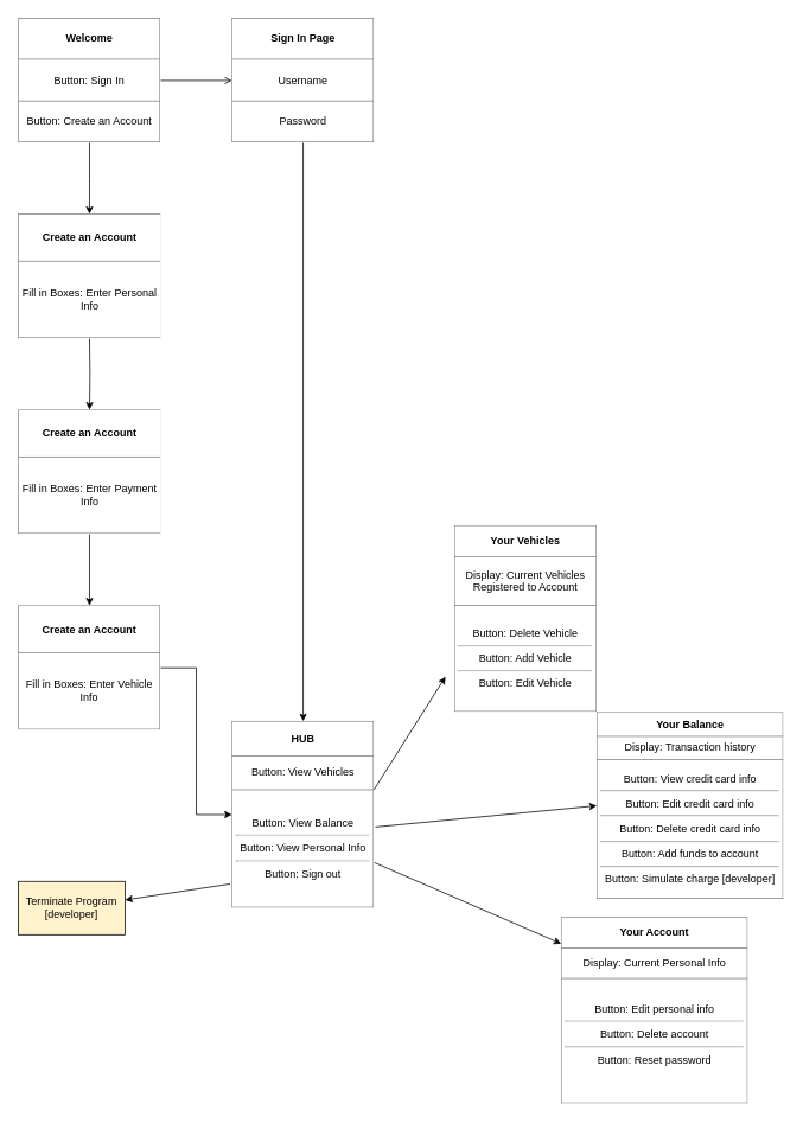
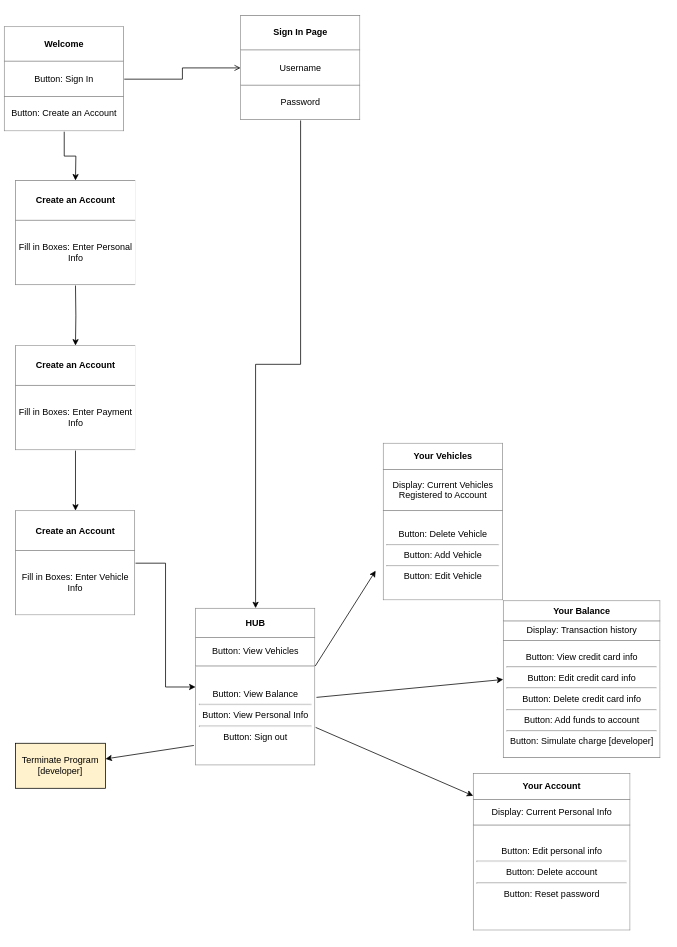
  <mxCell id="0" />
  <mxCell id="1" parent="0" />
  <mxCell id="2" value="" style="edgeStyle=orthogonalEdgeStyle;rounded=0;orthogonalLoop=1;jettySize=auto;html=1;endArrow=open;" parent="1" source="4" target="11" edge="1"><mxGeometry relative="1" as="geometry" /></mxCell>
  <mxCell id="3" value="" style="edgeStyle=orthogonalEdgeStyle;rounded=0;orthogonalLoop=1;jettySize=auto;html=1;" parent="1" source="4" edge="1"><mxGeometry relative="1" as="geometry"><mxPoint x="100" y="240" as="targetPoint" /></mxGeometry></mxCell>
- <mxCell id="4" value="&lt;table border=&quot;1&quot; width=&quot;100%&quot; cellpadding=&quot;4&quot; style=&quot;width: 100% ; height: 100% ; border-collapse: collapse&quot;&gt;&lt;tbody&gt;&lt;tr&gt;&lt;th align=&quot;center&quot;&gt;Welcome&lt;/th&gt;&lt;/tr&gt;&lt;tr&gt;&lt;td align=&quot;center&quot;&gt;Button: Sign In&lt;/td&gt;&lt;/tr&gt;&lt;tr&gt;&lt;td align=&quot;center&quot;&gt;Button: Create an Account&lt;/td&gt;&lt;/tr&gt;&lt;/tbody&gt;&lt;/table&gt;" style="text;html=1;strokeColor=none;fillColor=none;overflow=fill;" parent="1" vertex="1"><mxGeometry x="20" y="20" width="160" height="140" as="geometry" /></mxCell>
+ <mxCell id="4" value="&lt;table border=&quot;1&quot; width=&quot;100%&quot; cellpadding=&quot;4&quot; style=&quot;width: 100% ; height: 100% ; border-collapse: collapse&quot;&gt;&lt;tbody&gt;&lt;tr&gt;&lt;th align=&quot;center&quot;&gt;Welcome&lt;/th&gt;&lt;/tr&gt;&lt;tr&gt;&lt;td align=&quot;center&quot;&gt;Button: Sign In&lt;/td&gt;&lt;/tr&gt;&lt;tr&gt;&lt;td align=&quot;center&quot;&gt;Button: Create an Account&lt;/td&gt;&lt;/tr&gt;&lt;/tbody&gt;&lt;/table&gt;" style="text;html=1;strokeColor=none;fillColor=none;overflow=fill;" parent="1" vertex="1"><mxGeometry x="5" y="35" width="160" height="140" as="geometry" /></mxCell>
  <mxCell id="5" value="" style="edgeStyle=orthogonalEdgeStyle;rounded=0;orthogonalLoop=1;jettySize=auto;html=1;" parent="1" target="7" edge="1"><mxGeometry relative="1" as="geometry"><mxPoint x="100" y="380" as="sourcePoint" /></mxGeometry></mxCell>
  <mxCell id="6" value="" style="edgeStyle=orthogonalEdgeStyle;rounded=0;orthogonalLoop=1;jettySize=auto;html=1;" parent="1" source="7" target="9" edge="1"><mxGeometry relative="1" as="geometry" /></mxCell>
  <mxCell id="7" value="&lt;table border=&quot;1&quot; width=&quot;100%&quot; cellpadding=&quot;4&quot; style=&quot;width: 100% ; height: 100% ; border-collapse: collapse&quot;&gt;&lt;tbody&gt;&lt;tr&gt;&lt;th align=&quot;center&quot;&gt;Create an Account&lt;/th&gt;&lt;/tr&gt;&lt;tr&gt;&lt;td align=&quot;center&quot;&gt;Fill in Boxes: Enter Payment&lt;br&gt;Info&lt;/td&gt;&lt;/tr&gt;&lt;/tbody&gt;&lt;/table&gt;" style="text;html=1;strokeColor=none;fillColor=none;overflow=fill;" parent="1" vertex="1"><mxGeometry x="20" y="460" width="160" height="140" as="geometry" /></mxCell>
  <mxCell id="8" value="" style="edgeStyle=orthogonalEdgeStyle;rounded=0;orthogonalLoop=1;jettySize=auto;html=1;entryX=0;entryY=0.5;entryDx=0;entryDy=0;" parent="1" source="9" target="12" edge="1"><mxGeometry relative="1" as="geometry"><mxPoint x="100" y="900" as="targetPoint" /></mxGeometry></mxCell>
  <mxCell id="9" value="&lt;table border=&quot;1&quot; width=&quot;100%&quot; cellpadding=&quot;4&quot; style=&quot;width: 100% ; height: 100% ; border-collapse: collapse&quot;&gt;&lt;tbody&gt;&lt;tr&gt;&lt;th align=&quot;center&quot;&gt;Create an Account&lt;/th&gt;&lt;/tr&gt;&lt;tr&gt;&lt;td align=&quot;center&quot;&gt;Fill in Boxes: Enter Vehicle&lt;br&gt;Info&lt;/td&gt;&lt;/tr&gt;&lt;/tbody&gt;&lt;/table&gt;" style="text;html=1;strokeColor=none;fillColor=none;overflow=fill;" parent="1" vertex="1"><mxGeometry x="20" y="680" width="160" height="140" as="geometry" /></mxCell>
  <mxCell id="10" value="" style="edgeStyle=orthogonalEdgeStyle;rounded=0;orthogonalLoop=1;jettySize=auto;html=1;" parent="1" source="11" target="12" edge="1"><mxGeometry relative="1" as="geometry" /></mxCell>
- <mxCell id="11" value="&lt;table border=&quot;1&quot; width=&quot;100%&quot; cellpadding=&quot;4&quot; style=&quot;width: 100% ; height: 100% ; border-collapse: collapse&quot;&gt;&lt;tbody&gt;&lt;tr&gt;&lt;th align=&quot;center&quot;&gt;Sign In Page&lt;/th&gt;&lt;/tr&gt;&lt;tr&gt;&lt;td align=&quot;center&quot;&gt;Username&lt;/td&gt;&lt;/tr&gt;&lt;tr&gt;&lt;td align=&quot;center&quot;&gt;Password&lt;/td&gt;&lt;/tr&gt;&lt;/tbody&gt;&lt;/table&gt;" style="text;html=1;strokeColor=none;fillColor=none;overflow=fill;" parent="1" vertex="1"><mxGeometry x="260" y="20" width="160" height="140" as="geometry" /></mxCell>
+ <mxCell id="11" value="&lt;table border=&quot;1&quot; width=&quot;100%&quot; cellpadding=&quot;4&quot; style=&quot;width: 100% ; height: 100% ; border-collapse: collapse&quot;&gt;&lt;tbody&gt;&lt;tr&gt;&lt;th align=&quot;center&quot;&gt;Sign In Page&lt;/th&gt;&lt;/tr&gt;&lt;tr&gt;&lt;td align=&quot;center&quot;&gt;Username&lt;/td&gt;&lt;/tr&gt;&lt;tr&gt;&lt;td align=&quot;center&quot;&gt;Password&lt;/td&gt;&lt;/tr&gt;&lt;/tbody&gt;&lt;/table&gt;" style="text;html=1;strokeColor=none;fillColor=none;overflow=fill;" parent="1" vertex="1"><mxGeometry x="320" y="20" width="160" height="140" as="geometry" /></mxCell>
  <mxCell id="12" value="&lt;table border=&quot;1&quot; width=&quot;100%&quot; cellpadding=&quot;4&quot; style=&quot;width: 100% ; height: 100% ; border-collapse: collapse&quot;&gt;&lt;tbody&gt;&lt;tr&gt;&lt;th align=&quot;center&quot;&gt;HUB&lt;/th&gt;&lt;/tr&gt;&lt;tr&gt;&lt;td align=&quot;center&quot;&gt;Button: View Vehicles&lt;/td&gt;&lt;/tr&gt;&lt;tr&gt;&lt;td align=&quot;center&quot;&gt;Button: View Balance&lt;hr&gt;Button: View Personal Info&lt;br&gt;&lt;hr&gt;Button: Sign out&lt;/td&gt;&lt;/tr&gt;&lt;/tbody&gt;&lt;/table&gt;" style="text;html=1;strokeColor=none;fillColor=none;overflow=fill;" parent="1" vertex="1"><mxGeometry x="260" y="810" width="160" height="210" as="geometry" /></mxCell>
  <mxCell id="13" value="&lt;table border=&quot;1&quot; width=&quot;100%&quot; cellpadding=&quot;4&quot; style=&quot;width: 100% ; height: 100% ; border-collapse: collapse&quot;&gt;&lt;tbody&gt;&lt;tr&gt;&lt;th align=&quot;center&quot;&gt;Create an Account&lt;/th&gt;&lt;/tr&gt;&lt;tr&gt;&lt;td align=&quot;center&quot;&gt;Fill in Boxes: Enter Personal&lt;br&gt;Info&lt;/td&gt;&lt;/tr&gt;&lt;/tbody&gt;&lt;/table&gt;" style="text;html=1;strokeColor=none;fillColor=none;overflow=fill;" parent="1" vertex="1"><mxGeometry x="20" y="240" width="160" height="140" as="geometry" /></mxCell>
  <mxCell id="14" value="" style="endArrow=classic;html=1;exitX=0.997;exitY=0.367;exitDx=0;exitDy=0;exitPerimeter=0;" parent="1" source="12" edge="1"><mxGeometry width="50" height="50" relative="1" as="geometry"><mxPoint x="390" y="930" as="sourcePoint" /><mxPoint x="500" y="760" as="targetPoint" /></mxGeometry></mxCell>
  <mxCell id="15" value="" style="endArrow=classic;html=1;exitX=1.007;exitY=0.566;exitDx=0;exitDy=0;exitPerimeter=0;entryX=0;entryY=0.5;entryDx=0;entryDy=0;" parent="1" source="12" target="20" edge="1"><mxGeometry width="50" height="50" relative="1" as="geometry"><mxPoint x="429.52" y="897.07" as="sourcePoint" /><mxPoint x="560" y="890" as="targetPoint" /></mxGeometry></mxCell>
  <mxCell id="16" value="" style="endArrow=classic;html=1;exitX=1.007;exitY=0.566;exitDx=0;exitDy=0;exitPerimeter=0;" parent="1" edge="1"><mxGeometry width="50" height="50" relative="1" as="geometry"><mxPoint x="420" y="968.86" as="sourcePoint" /><mxPoint x="630" y="1060" as="targetPoint" /></mxGeometry></mxCell>
  <mxCell id="17" value="" style="endArrow=classic;html=1;exitX=-0.014;exitY=0.871;exitDx=0;exitDy=0;exitPerimeter=0;" parent="1" source="12" target="18" edge="1"><mxGeometry width="50" height="50" relative="1" as="geometry"><mxPoint x="250" y="1070" as="sourcePoint" /><mxPoint x="150" y="1010" as="targetPoint" /></mxGeometry></mxCell>
  <mxCell id="18" value="Terminate Program&lt;br&gt;[developer]" style="rounded=0;whiteSpace=wrap;html=1;fillColor=#fff2cc;" parent="1" vertex="1"><mxGeometry x="20" y="990" width="120" height="60" as="geometry" /></mxCell>
  <mxCell id="19" value="&lt;table border=&quot;1&quot; width=&quot;100%&quot; cellpadding=&quot;4&quot; style=&quot;width: 100% ; height: 100% ; border-collapse: collapse&quot;&gt;&lt;tbody&gt;&lt;tr&gt;&lt;th align=&quot;center&quot;&gt;Your Vehicles&lt;/th&gt;&lt;/tr&gt;&lt;tr&gt;&lt;td align=&quot;center&quot;&gt;Display: Current Vehicles&lt;br&gt;Registered to Account&lt;/td&gt;&lt;/tr&gt;&lt;tr&gt;&lt;td align=&quot;center&quot;&gt;Button: Delete Vehicle&lt;hr&gt;Button: Add Vehicle&lt;br&gt;&lt;hr&gt;Button: Edit Vehicle&lt;/td&gt;&lt;/tr&gt;&lt;/tbody&gt;&lt;/table&gt;" style="text;html=1;strokeColor=none;fillColor=none;overflow=fill;" parent="1" vertex="1"><mxGeometry x="510" y="590" width="160" height="210" as="geometry" /></mxCell>
  <mxCell id="20" value="&lt;table border=&quot;1&quot; width=&quot;100%&quot; cellpadding=&quot;4&quot; style=&quot;width: 100% ; height: 100% ; border-collapse: collapse&quot;&gt;&lt;tbody&gt;&lt;tr&gt;&lt;th align=&quot;center&quot;&gt;Your Balance&lt;/th&gt;&lt;/tr&gt;&lt;tr&gt;&lt;td align=&quot;center&quot;&gt;Display: Transaction history&lt;/td&gt;&lt;/tr&gt;&lt;tr&gt;&lt;td align=&quot;center&quot;&gt;Button: View credit card info&lt;hr&gt;Button: Edit credit card info&lt;br&gt;&lt;hr&gt;Button: Delete credit card info&lt;br&gt;&lt;hr&gt;Button: Add funds to account&lt;br&gt;&lt;hr&gt;Button: Simulate charge [developer]&lt;/td&gt;&lt;/tr&gt;&lt;/tbody&gt;&lt;/table&gt;" style="text;html=1;strokeColor=none;fillColor=none;overflow=fill;" parent="1" vertex="1"><mxGeometry x="670" y="800" width="210" height="210" as="geometry" /></mxCell>
  <mxCell id="21" value="&lt;table border=&quot;1&quot; width=&quot;100%&quot; cellpadding=&quot;4&quot; style=&quot;width: 100% ; height: 100% ; border-collapse: collapse&quot;&gt;&lt;tbody&gt;&lt;tr&gt;&lt;th align=&quot;center&quot;&gt;Your Account&lt;/th&gt;&lt;/tr&gt;&lt;tr&gt;&lt;td align=&quot;center&quot;&gt;Display: Current Personal Info&lt;/td&gt;&lt;/tr&gt;&lt;tr&gt;&lt;td align=&quot;center&quot;&gt;Button: Edit personal info&lt;hr&gt;Button: Delete account&lt;br&gt;&lt;hr&gt;Button: Reset password&lt;br&gt;&lt;br&gt;&lt;/td&gt;&lt;/tr&gt;&lt;/tbody&gt;&lt;/table&gt;" style="text;html=1;strokeColor=none;fillColor=none;overflow=fill;" parent="1" vertex="1"><mxGeometry x="630" y="1030" width="210" height="210" as="geometry" /></mxCell>
